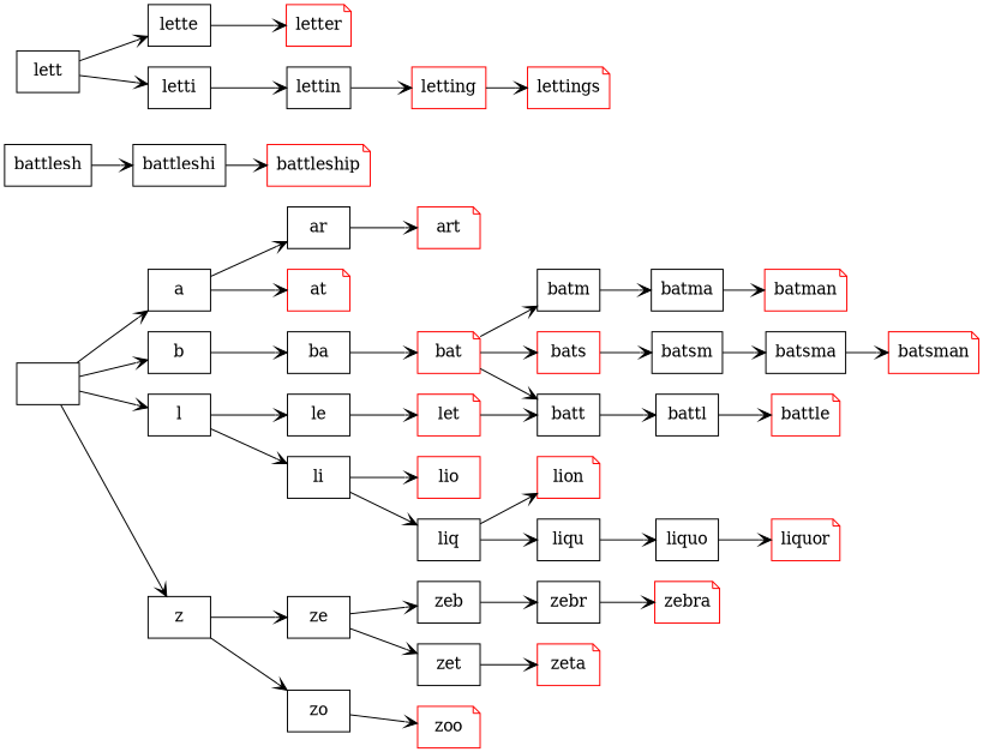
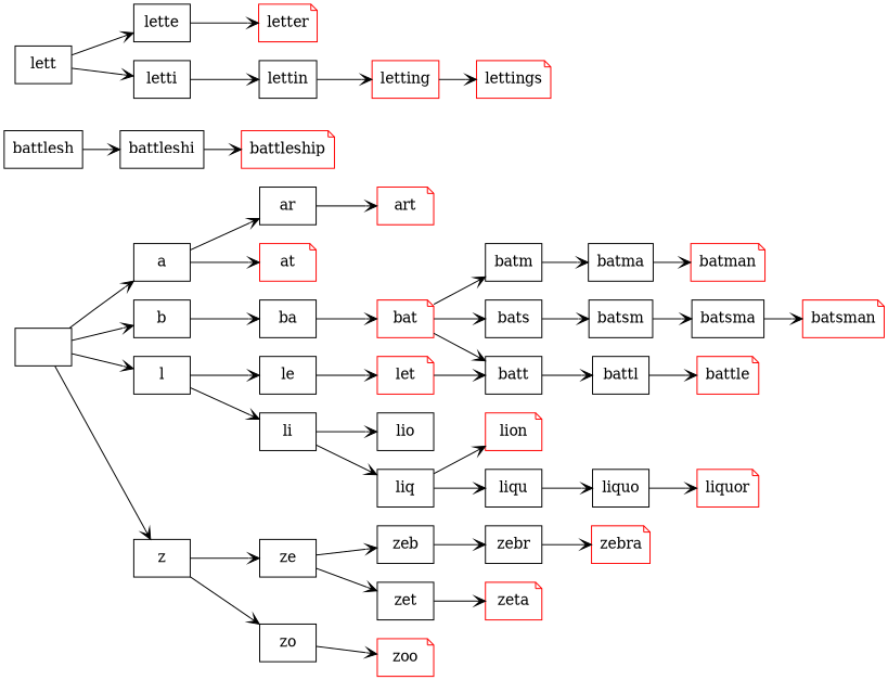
  digraph {
    rankdir=LR
    node [shape=rect]
    edge [arrowhead=vee]
    ""
    a
    b
    l
    z
    ar
    at [color=red shape=note]
    ba
    le
    li
    ze
    zo
    art [color=red shape=note]
    bat [color=red shape=note]
    batm
-   bats [color=red]
+   bats
    batt
    batma
    batsm
    battl
    batman [color=red shape=note]
    batsma
    batsman [color=red shape=note]
    battle [color=red shape=note]
    battlesh
    battleshi
    battleship [color=red shape=note]
    let [color=red shape=note]
-   lio [color=red]
+   lio
    liq
    lett
    lette
    letti
    letter [color=red shape=note]
    lettin
    letting [color=red]
    lettings [color=red shape=note]
    lion [color=red shape=note]
    liqu
    liquo
    liquor [color=red shape=note]
    zeb
    zet
    zoo [color=red shape=note]
    zebr
    zeta [color=red shape=note]
    zebra [color=red shape=note]
    "" -> a
    "" -> b
    "" -> l
    "" -> z
    a -> ar
    a -> at
    b -> ba
    l -> le
    l -> li
    z -> ze
    z -> zo
    ar -> art
    ba -> bat
    le -> let
    li -> lio
    li -> liq
    ze -> zeb
    ze -> zet
    zo -> zoo
    bat -> batm
    bat -> bats
    bat -> batt
    batm -> batma
    bats -> batsm
    batt -> battl
    batma -> batman
    batsm -> batsma
    battl -> battle
    batsma -> batsman
    battlesh -> battleshi
    battleshi -> battleship
    let -> batt
    liq -> lion
    liq -> liqu
    lett -> lette
    lett -> letti
    lette -> letter
    letti -> lettin
    lettin -> letting
    letting -> lettings
    liqu -> liquo
    liquo -> liquor
    zeb -> zebr
    zet -> zeta
    zebr -> zebra
  }
